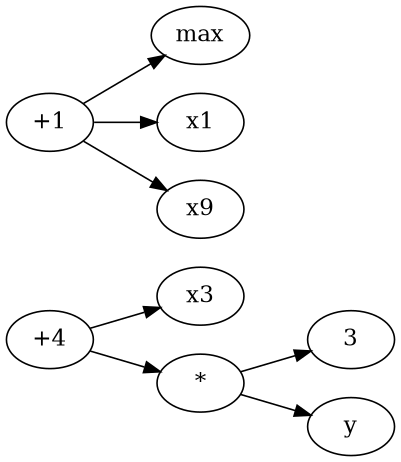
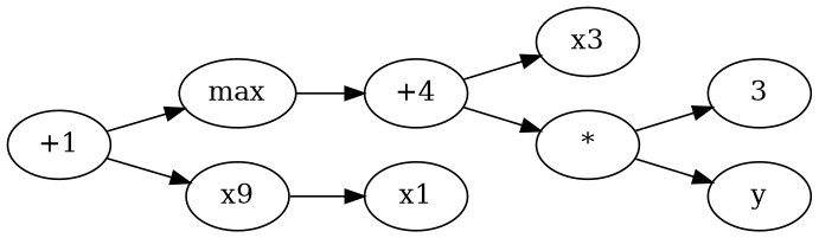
  digraph {
    rankdir=LR
    n1 [label="+4"]
    max
    "+1"
    x1
    n5 [label=x9]
    x3
    "*"
    3
    y
    n1 -> x3
    n1 -> "*"
+   max -> n1
    "+1" -> max
-   "+1" -> x1
+   n5 -> x1
    "+1" -> n5
    "*" -> 3
    "*" -> y
  }
